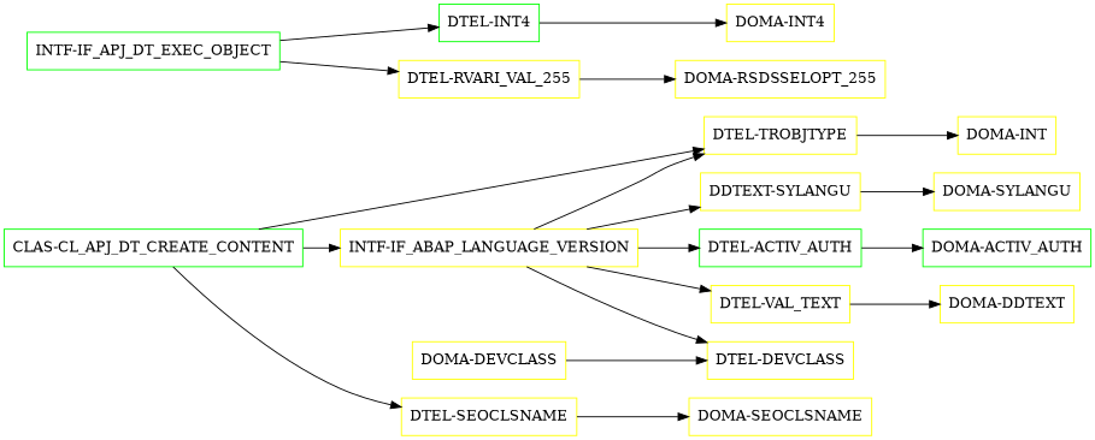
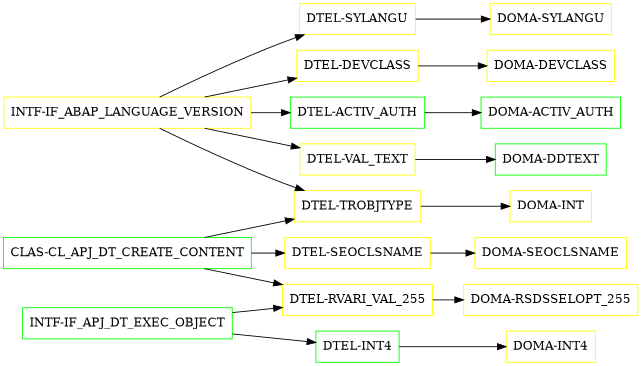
  digraph {
    rankdir=LR
    node [color=yellow shape=box]
    "CLAS-CL_APJ_DT_CREATE_CONTENT" [color=green]
    "INTF-IF_ABAP_LANGUAGE_VERSION"
    "DTEL-TROBJTYPE"
    "DTEL-SEOCLSNAME"
    "INTF-IF_APJ_DT_EXEC_OBJECT" [color=green]
    "DTEL-INT4" [color=green]
    "DTEL-RVARI_VAL_255"
-   "DTEL-SYLANGU" [label="DDTEXT-SYLANGU"]
+   "DTEL-SYLANGU"
    "DTEL-DEVCLASS"
    "DTEL-ACTIV_AUTH" [color=green]
    "DTEL-VAL_TEXT"
    n12 [label="DOMA-INT"]
    "DOMA-SEOCLSNAME"
    "DOMA-INT4"
    "DOMA-RSDSSELOPT_255"
    "DOMA-SYLANGU"
    "DOMA-DEVCLASS"
    "DOMA-ACTIV_AUTH" [color=green]
-   "DOMA-DDTEXT"
-   "CLAS-CL_APJ_DT_CREATE_CONTENT" -> "INTF-IF_ABAP_LANGUAGE_VERSION"
+   "DOMA-DDTEXT" [color=green]
+   "CLAS-CL_APJ_DT_CREATE_CONTENT" -> "DTEL-RVARI_VAL_255"
    "CLAS-CL_APJ_DT_CREATE_CONTENT" -> "DTEL-TROBJTYPE"
    "CLAS-CL_APJ_DT_CREATE_CONTENT" -> "DTEL-SEOCLSNAME"
    "INTF-IF_ABAP_LANGUAGE_VERSION" -> "DTEL-TROBJTYPE"
    "INTF-IF_ABAP_LANGUAGE_VERSION" -> "DTEL-SYLANGU"
    "INTF-IF_ABAP_LANGUAGE_VERSION" -> "DTEL-DEVCLASS"
    "INTF-IF_ABAP_LANGUAGE_VERSION" -> "DTEL-ACTIV_AUTH"
    "INTF-IF_ABAP_LANGUAGE_VERSION" -> "DTEL-VAL_TEXT"
    "DTEL-TROBJTYPE" -> n12
    "DTEL-SEOCLSNAME" -> "DOMA-SEOCLSNAME"
    "INTF-IF_APJ_DT_EXEC_OBJECT" -> "DTEL-INT4"
    "INTF-IF_APJ_DT_EXEC_OBJECT" -> "DTEL-RVARI_VAL_255"
    "DTEL-INT4" -> "DOMA-INT4"
    "DTEL-RVARI_VAL_255" -> "DOMA-RSDSSELOPT_255"
    "DTEL-SYLANGU" -> "DOMA-SYLANGU"
-   "DOMA-DEVCLASS" -> "DTEL-DEVCLASS"
+   "DTEL-DEVCLASS" -> "DOMA-DEVCLASS"
    "DTEL-ACTIV_AUTH" -> "DOMA-ACTIV_AUTH"
    "DTEL-VAL_TEXT" -> "DOMA-DDTEXT"
  }
